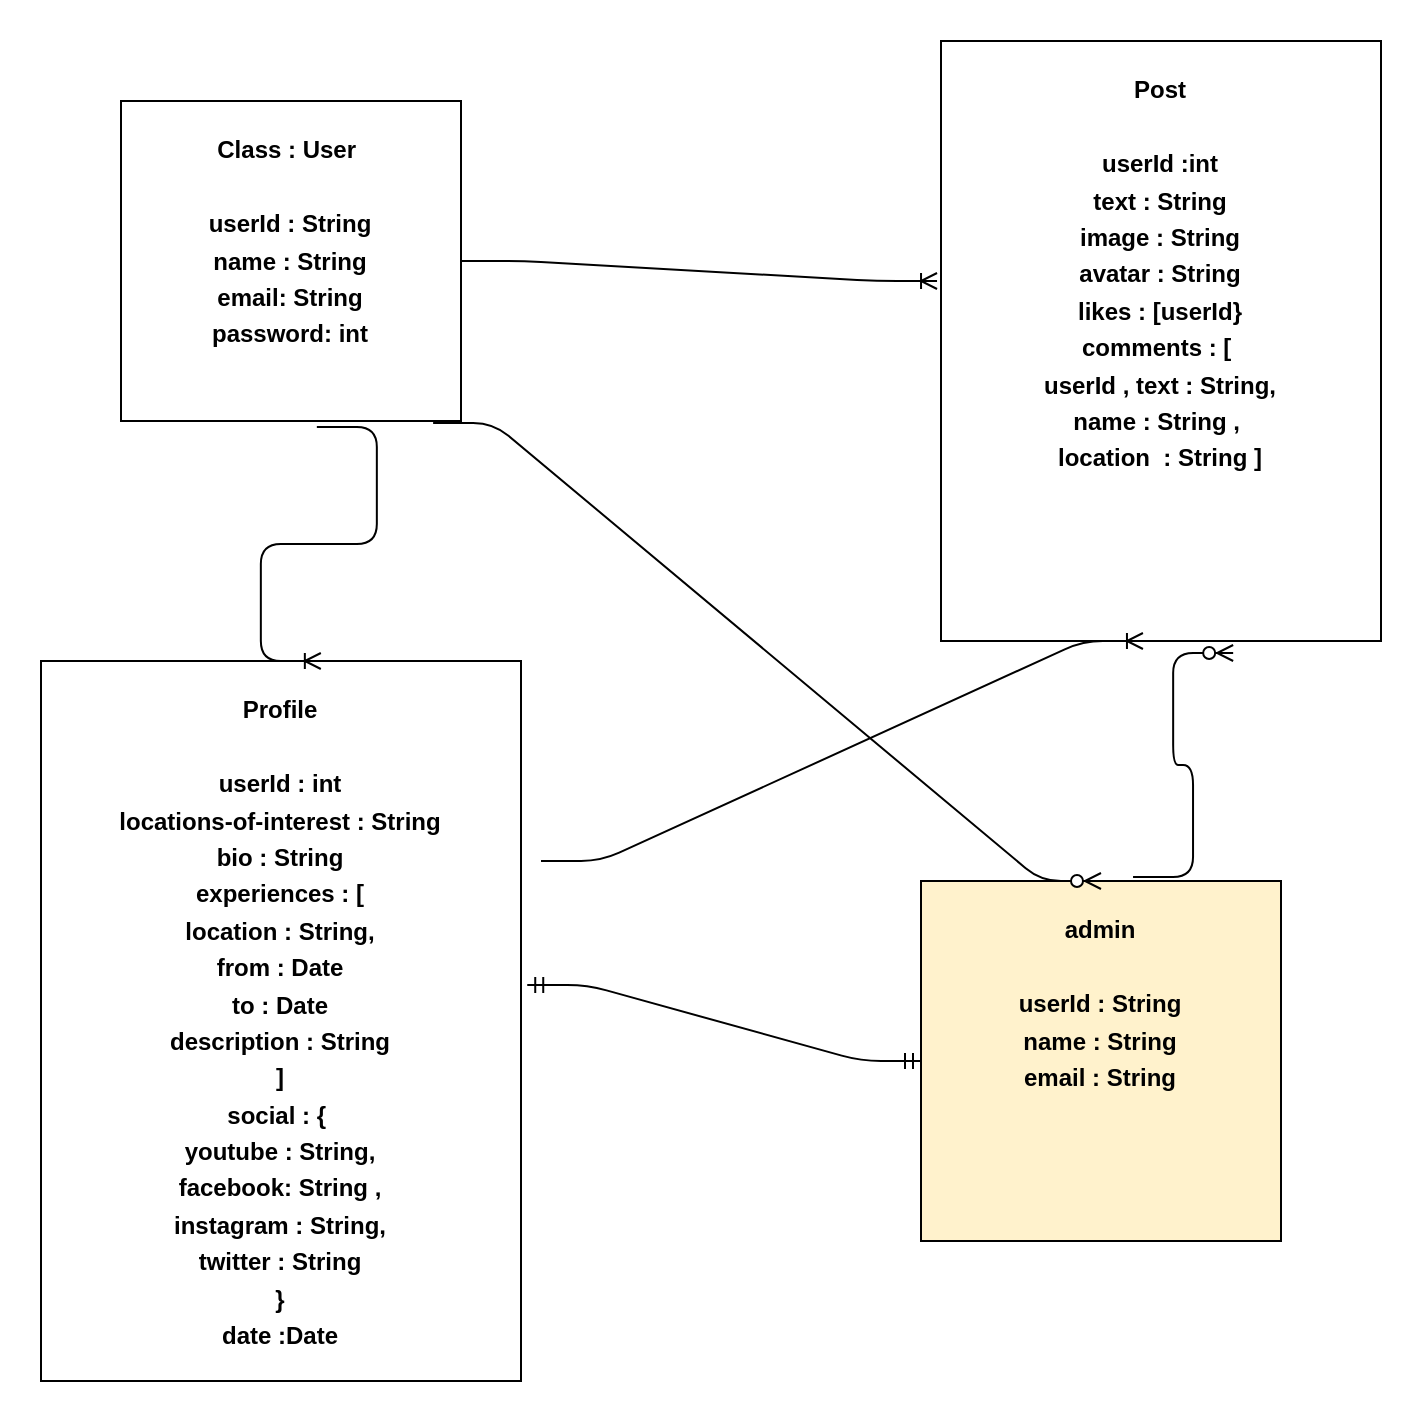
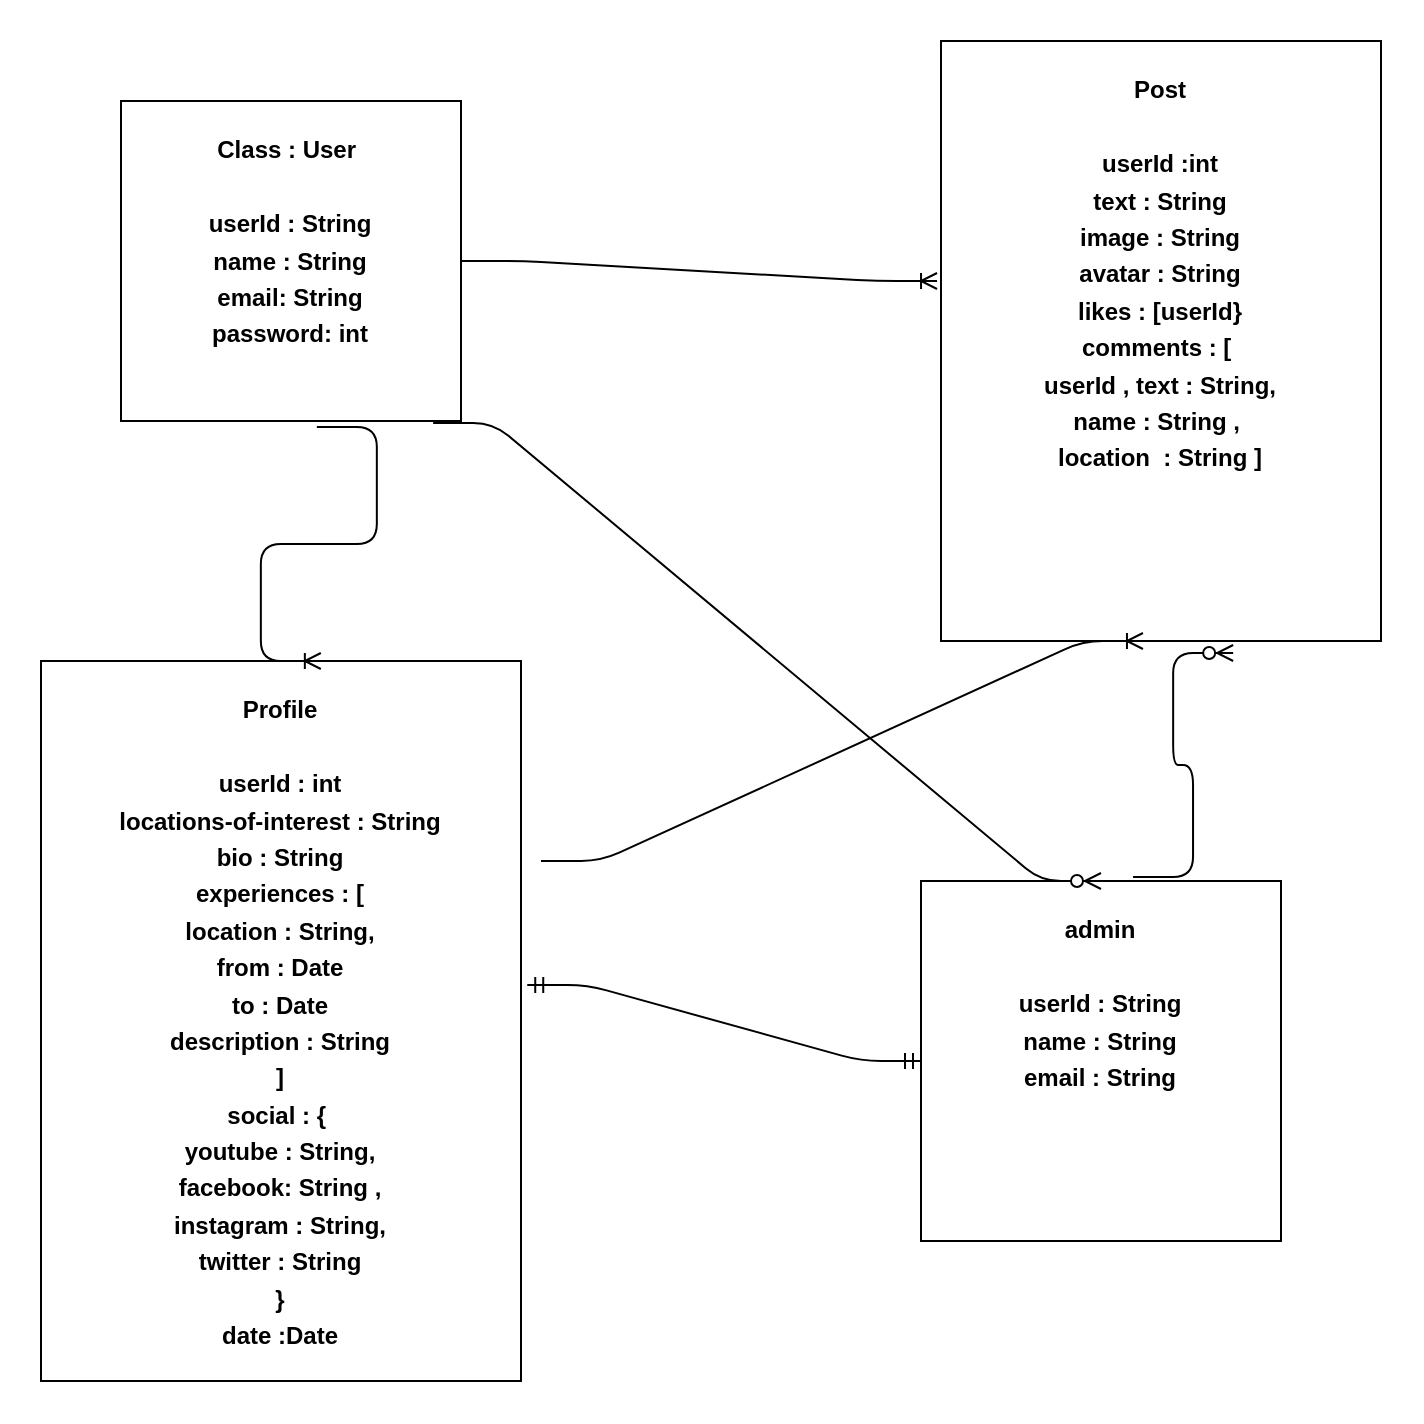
  <mxCell id="0" />
  <mxCell id="1" parent="0" />
  <mxCell id="2" value="&lt;p style=&quot;margin: 0px ; margin-top: 4px ; text-align: center&quot;&gt;&lt;br&gt;&lt;b&gt;Class : User&amp;nbsp;&lt;/b&gt;&lt;/p&gt;&lt;p style=&quot;margin: 0px ; margin-top: 4px ; text-align: center&quot;&gt;&lt;b&gt;&lt;br&gt;&lt;/b&gt;&lt;/p&gt;&lt;p style=&quot;margin: 0px ; margin-top: 4px ; text-align: center&quot;&gt;&lt;b&gt;userId : String&lt;/b&gt;&lt;/p&gt;&lt;p style=&quot;margin: 0px ; margin-top: 4px ; text-align: center&quot;&gt;&lt;b&gt;name : String&lt;/b&gt;&lt;/p&gt;&lt;p style=&quot;margin: 0px ; margin-top: 4px ; text-align: center&quot;&gt;&lt;b&gt;email: String&lt;/b&gt;&lt;/p&gt;&lt;p style=&quot;margin: 0px ; margin-top: 4px ; text-align: center&quot;&gt;&lt;b&gt;password: int&lt;/b&gt;&lt;/p&gt;&lt;p style=&quot;margin: 0px ; margin-top: 4px ; text-align: center&quot;&gt;&lt;b&gt;&lt;br&gt;&lt;/b&gt;&lt;/p&gt;&lt;p style=&quot;margin: 0px ; margin-top: 4px ; text-align: center&quot;&gt;&lt;b&gt;&lt;br&gt;&lt;/b&gt;&lt;/p&gt;" style="verticalAlign=top;align=left;overflow=fill;fontSize=12;fontFamily=Helvetica;html=1;" vertex="1" parent="1"><mxGeometry x="60" y="50" width="170" height="160" as="geometry" /></mxCell>
  <mxCell id="3" value="&lt;p style=&quot;margin: 0px ; margin-top: 4px ; text-align: center&quot;&gt;&lt;br&gt;&lt;b&gt;Post&lt;/b&gt;&lt;/p&gt;&lt;p style=&quot;margin: 0px ; margin-top: 4px ; text-align: center&quot;&gt;&lt;b&gt;&lt;br&gt;&lt;/b&gt;&lt;/p&gt;&lt;p style=&quot;margin: 0px ; margin-top: 4px ; text-align: center&quot;&gt;&lt;b&gt;userId :int&lt;/b&gt;&lt;/p&gt;&lt;p style=&quot;margin: 0px ; margin-top: 4px ; text-align: center&quot;&gt;&lt;b&gt;text : String&lt;/b&gt;&lt;/p&gt;&lt;p style=&quot;margin: 0px ; margin-top: 4px ; text-align: center&quot;&gt;&lt;b&gt;image : String&lt;/b&gt;&lt;/p&gt;&lt;p style=&quot;margin: 0px ; margin-top: 4px ; text-align: center&quot;&gt;&lt;b&gt;avatar : String&lt;/b&gt;&lt;/p&gt;&lt;p style=&quot;margin: 0px ; margin-top: 4px ; text-align: center&quot;&gt;&lt;b&gt;likes : [userId}&lt;/b&gt;&lt;/p&gt;&lt;p style=&quot;margin: 0px ; margin-top: 4px ; text-align: center&quot;&gt;&lt;b&gt;comments : [&amp;nbsp;&lt;/b&gt;&lt;/p&gt;&lt;p style=&quot;margin: 0px ; margin-top: 4px ; text-align: center&quot;&gt;&lt;b&gt;userId , text : String,&lt;/b&gt;&lt;/p&gt;&lt;p style=&quot;margin: 0px ; margin-top: 4px ; text-align: center&quot;&gt;&lt;b&gt;name : String ,&amp;nbsp;&lt;/b&gt;&lt;/p&gt;&lt;p style=&quot;margin: 0px ; margin-top: 4px ; text-align: center&quot;&gt;&lt;b&gt;location&amp;nbsp; : String&amp;nbsp;&lt;/b&gt;&lt;b&gt;]&lt;/b&gt;&lt;/p&gt;" style="verticalAlign=top;align=left;overflow=fill;fontSize=12;fontFamily=Helvetica;html=1;" vertex="1" parent="1"><mxGeometry x="470" y="20" width="220" height="300" as="geometry" /></mxCell>
  <mxCell id="4" value="&lt;p style=&quot;margin: 0px ; margin-top: 4px ; text-align: center&quot;&gt;&lt;br&gt;&lt;b&gt;Profile&lt;/b&gt;&lt;/p&gt;&lt;p style=&quot;margin: 0px ; margin-top: 4px ; text-align: center&quot;&gt;&lt;b&gt;&lt;br&gt;&lt;/b&gt;&lt;/p&gt;&lt;p style=&quot;margin: 0px ; margin-top: 4px ; text-align: center&quot;&gt;&lt;b&gt;userId : int&lt;/b&gt;&lt;/p&gt;&lt;p style=&quot;margin: 0px ; margin-top: 4px ; text-align: center&quot;&gt;&lt;b&gt;locations-of-interest : String&lt;/b&gt;&lt;/p&gt;&lt;p style=&quot;margin: 0px ; margin-top: 4px ; text-align: center&quot;&gt;&lt;b&gt;bio : String&lt;/b&gt;&lt;/p&gt;&lt;p style=&quot;margin: 0px ; margin-top: 4px ; text-align: center&quot;&gt;&lt;b&gt;experiences : [&lt;/b&gt;&lt;/p&gt;&lt;p style=&quot;margin: 0px ; margin-top: 4px ; text-align: center&quot;&gt;&lt;b&gt;location : String,&lt;/b&gt;&lt;/p&gt;&lt;p style=&quot;margin: 0px ; margin-top: 4px ; text-align: center&quot;&gt;&lt;b&gt;from : Date&lt;/b&gt;&lt;/p&gt;&lt;p style=&quot;margin: 0px ; margin-top: 4px ; text-align: center&quot;&gt;&lt;b&gt;to : Date&lt;/b&gt;&lt;/p&gt;&lt;p style=&quot;margin: 0px ; margin-top: 4px ; text-align: center&quot;&gt;&lt;b&gt;description : String&lt;/b&gt;&lt;/p&gt;&lt;p style=&quot;margin: 0px ; margin-top: 4px ; text-align: center&quot;&gt;&lt;b&gt;]&lt;/b&gt;&lt;/p&gt;&lt;p style=&quot;margin: 0px ; margin-top: 4px ; text-align: center&quot;&gt;&lt;b&gt;social : {&amp;nbsp;&lt;/b&gt;&lt;/p&gt;&lt;p style=&quot;margin: 0px ; margin-top: 4px ; text-align: center&quot;&gt;&lt;b&gt;youtube : String,&lt;/b&gt;&lt;/p&gt;&lt;p style=&quot;margin: 0px ; margin-top: 4px ; text-align: center&quot;&gt;&lt;b&gt;facebook: String ,&lt;/b&gt;&lt;/p&gt;&lt;p style=&quot;margin: 0px ; margin-top: 4px ; text-align: center&quot;&gt;&lt;b&gt;instagram : String,&lt;/b&gt;&lt;/p&gt;&lt;p style=&quot;margin: 0px ; margin-top: 4px ; text-align: center&quot;&gt;&lt;b&gt;twitter : String&lt;/b&gt;&lt;/p&gt;&lt;p style=&quot;margin: 0px ; margin-top: 4px ; text-align: center&quot;&gt;&lt;b&gt;}&lt;/b&gt;&lt;/p&gt;&lt;p style=&quot;margin: 0px ; margin-top: 4px ; text-align: center&quot;&gt;&lt;b&gt;date :Date&lt;/b&gt;&lt;/p&gt;&lt;p style=&quot;margin: 0px ; margin-top: 4px ; text-align: center&quot;&gt;&lt;b&gt;&lt;br&gt;&lt;/b&gt;&lt;/p&gt;" style="verticalAlign=top;align=left;overflow=fill;fontSize=12;fontFamily=Helvetica;html=1;" vertex="1" parent="1"><mxGeometry x="20" y="330" width="240" height="360" as="geometry" /></mxCell>
  <mxCell id="5" value="" style="edgeStyle=entityRelationEdgeStyle;fontSize=12;html=1;endArrow=ERoneToMany;exitX=0.576;exitY=1.019;exitDx=0;exitDy=0;exitPerimeter=0;entryX=0.583;entryY=0;entryDx=0;entryDy=0;entryPerimeter=0;" edge="1" parent="1" source="2" target="4"><mxGeometry width="100" height="100" relative="1" as="geometry"><mxPoint x="200" y="290" as="sourcePoint" /><mxPoint x="300" y="190" as="targetPoint" /></mxGeometry></mxCell>
  <mxCell id="6" value="" style="edgeStyle=entityRelationEdgeStyle;fontSize=12;html=1;endArrow=ERoneToMany;entryX=-0.009;entryY=0.4;entryDx=0;entryDy=0;entryPerimeter=0;" edge="1" parent="1" source="2" target="3"><mxGeometry width="100" height="100" relative="1" as="geometry"><mxPoint x="200" y="390" as="sourcePoint" /><mxPoint x="300" y="290" as="targetPoint" /></mxGeometry></mxCell>
  <mxCell id="7" value="" style="edgeStyle=entityRelationEdgeStyle;fontSize=12;html=1;endArrow=ERoneToMany;entryX=0.459;entryY=1;entryDx=0;entryDy=0;entryPerimeter=0;" edge="1" parent="1" target="3"><mxGeometry width="100" height="100" relative="1" as="geometry"><mxPoint x="270" y="430" as="sourcePoint" /><mxPoint x="300" y="290" as="targetPoint" /></mxGeometry></mxCell>
- <mxCell id="8" value="&lt;p style=&quot;margin: 0px ; margin-top: 4px ; text-align: center&quot;&gt;&lt;br&gt;&lt;b&gt;admin&lt;/b&gt;&lt;/p&gt;&lt;p style=&quot;margin: 0px ; margin-top: 4px ; text-align: center&quot;&gt;&lt;b&gt;&lt;br&gt;&lt;/b&gt;&lt;/p&gt;&lt;p style=&quot;margin: 0px ; margin-top: 4px ; text-align: center&quot;&gt;&lt;b&gt;userId : String&lt;/b&gt;&lt;/p&gt;&lt;p style=&quot;margin: 0px ; margin-top: 4px ; text-align: center&quot;&gt;&lt;b&gt;name : String&lt;/b&gt;&lt;/p&gt;&lt;p style=&quot;margin: 0px ; margin-top: 4px ; text-align: center&quot;&gt;&lt;b&gt;email : String&lt;/b&gt;&lt;/p&gt;" style="verticalAlign=top;align=left;overflow=fill;fontSize=12;fontFamily=Helvetica;html=1;fillColor=#fff2cc;" vertex="1" parent="1"><mxGeometry x="460" y="440" width="180" height="180" as="geometry" /></mxCell>
+ <mxCell id="8" value="&lt;p style=&quot;margin: 0px ; margin-top: 4px ; text-align: center&quot;&gt;&lt;br&gt;&lt;b&gt;admin&lt;/b&gt;&lt;/p&gt;&lt;p style=&quot;margin: 0px ; margin-top: 4px ; text-align: center&quot;&gt;&lt;b&gt;&lt;br&gt;&lt;/b&gt;&lt;/p&gt;&lt;p style=&quot;margin: 0px ; margin-top: 4px ; text-align: center&quot;&gt;&lt;b&gt;userId : String&lt;/b&gt;&lt;/p&gt;&lt;p style=&quot;margin: 0px ; margin-top: 4px ; text-align: center&quot;&gt;&lt;b&gt;name : String&lt;/b&gt;&lt;/p&gt;&lt;p style=&quot;margin: 0px ; margin-top: 4px ; text-align: center&quot;&gt;&lt;b&gt;email : String&lt;/b&gt;&lt;/p&gt;" style="verticalAlign=top;align=left;overflow=fill;fontSize=12;fontFamily=Helvetica;html=1;" vertex="1" parent="1"><mxGeometry x="460" y="440" width="180" height="180" as="geometry" /></mxCell>
  <mxCell id="9" value="" style="edgeStyle=entityRelationEdgeStyle;fontSize=12;html=1;endArrow=ERzeroToMany;endFill=1;exitX=0.918;exitY=1.006;exitDx=0;exitDy=0;exitPerimeter=0;entryX=0.5;entryY=0;entryDx=0;entryDy=0;" edge="1" parent="1" source="2" target="8"><mxGeometry width="100" height="100" relative="1" as="geometry"><mxPoint x="200" y="390" as="sourcePoint" /><mxPoint x="300" y="290" as="targetPoint" /></mxGeometry></mxCell>
  <mxCell id="10" value="" style="edgeStyle=entityRelationEdgeStyle;fontSize=12;html=1;endArrow=ERzeroToMany;endFill=1;exitX=0.589;exitY=-0.011;exitDx=0;exitDy=0;exitPerimeter=0;entryX=0.664;entryY=1.02;entryDx=0;entryDy=0;entryPerimeter=0;" edge="1" parent="1" source="8" target="3"><mxGeometry width="100" height="100" relative="1" as="geometry"><mxPoint x="200" y="390" as="sourcePoint" /><mxPoint x="300" y="290" as="targetPoint" /></mxGeometry></mxCell>
  <mxCell id="11" value="" style="edgeStyle=entityRelationEdgeStyle;fontSize=12;html=1;endArrow=ERmandOne;startArrow=ERmandOne;exitX=1.013;exitY=0.45;exitDx=0;exitDy=0;exitPerimeter=0;entryX=0;entryY=0.5;entryDx=0;entryDy=0;" edge="1" parent="1" source="4" target="8"><mxGeometry width="100" height="100" relative="1" as="geometry"><mxPoint x="200" y="390" as="sourcePoint" /><mxPoint x="300" y="290" as="targetPoint" /></mxGeometry></mxCell>
